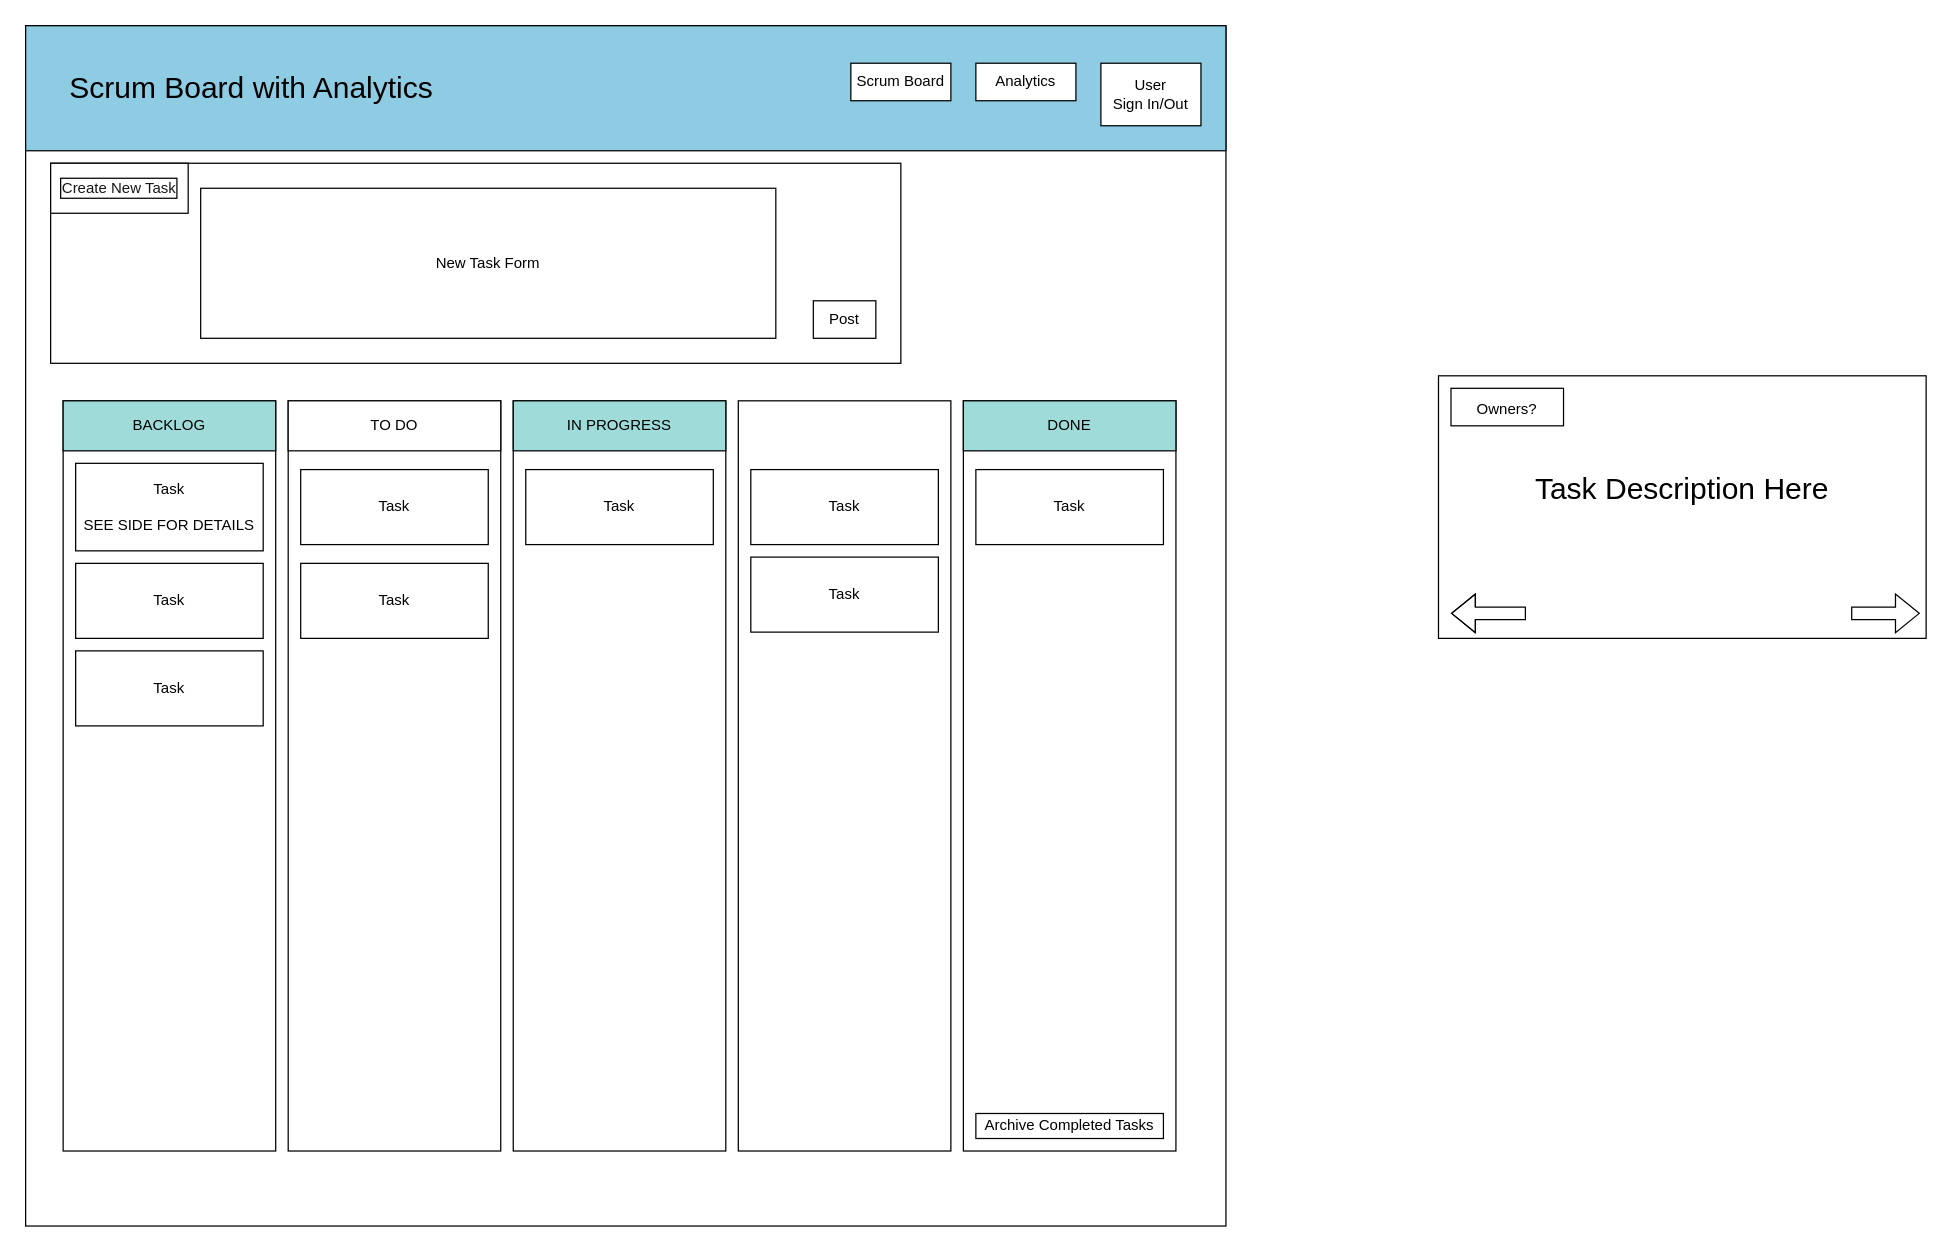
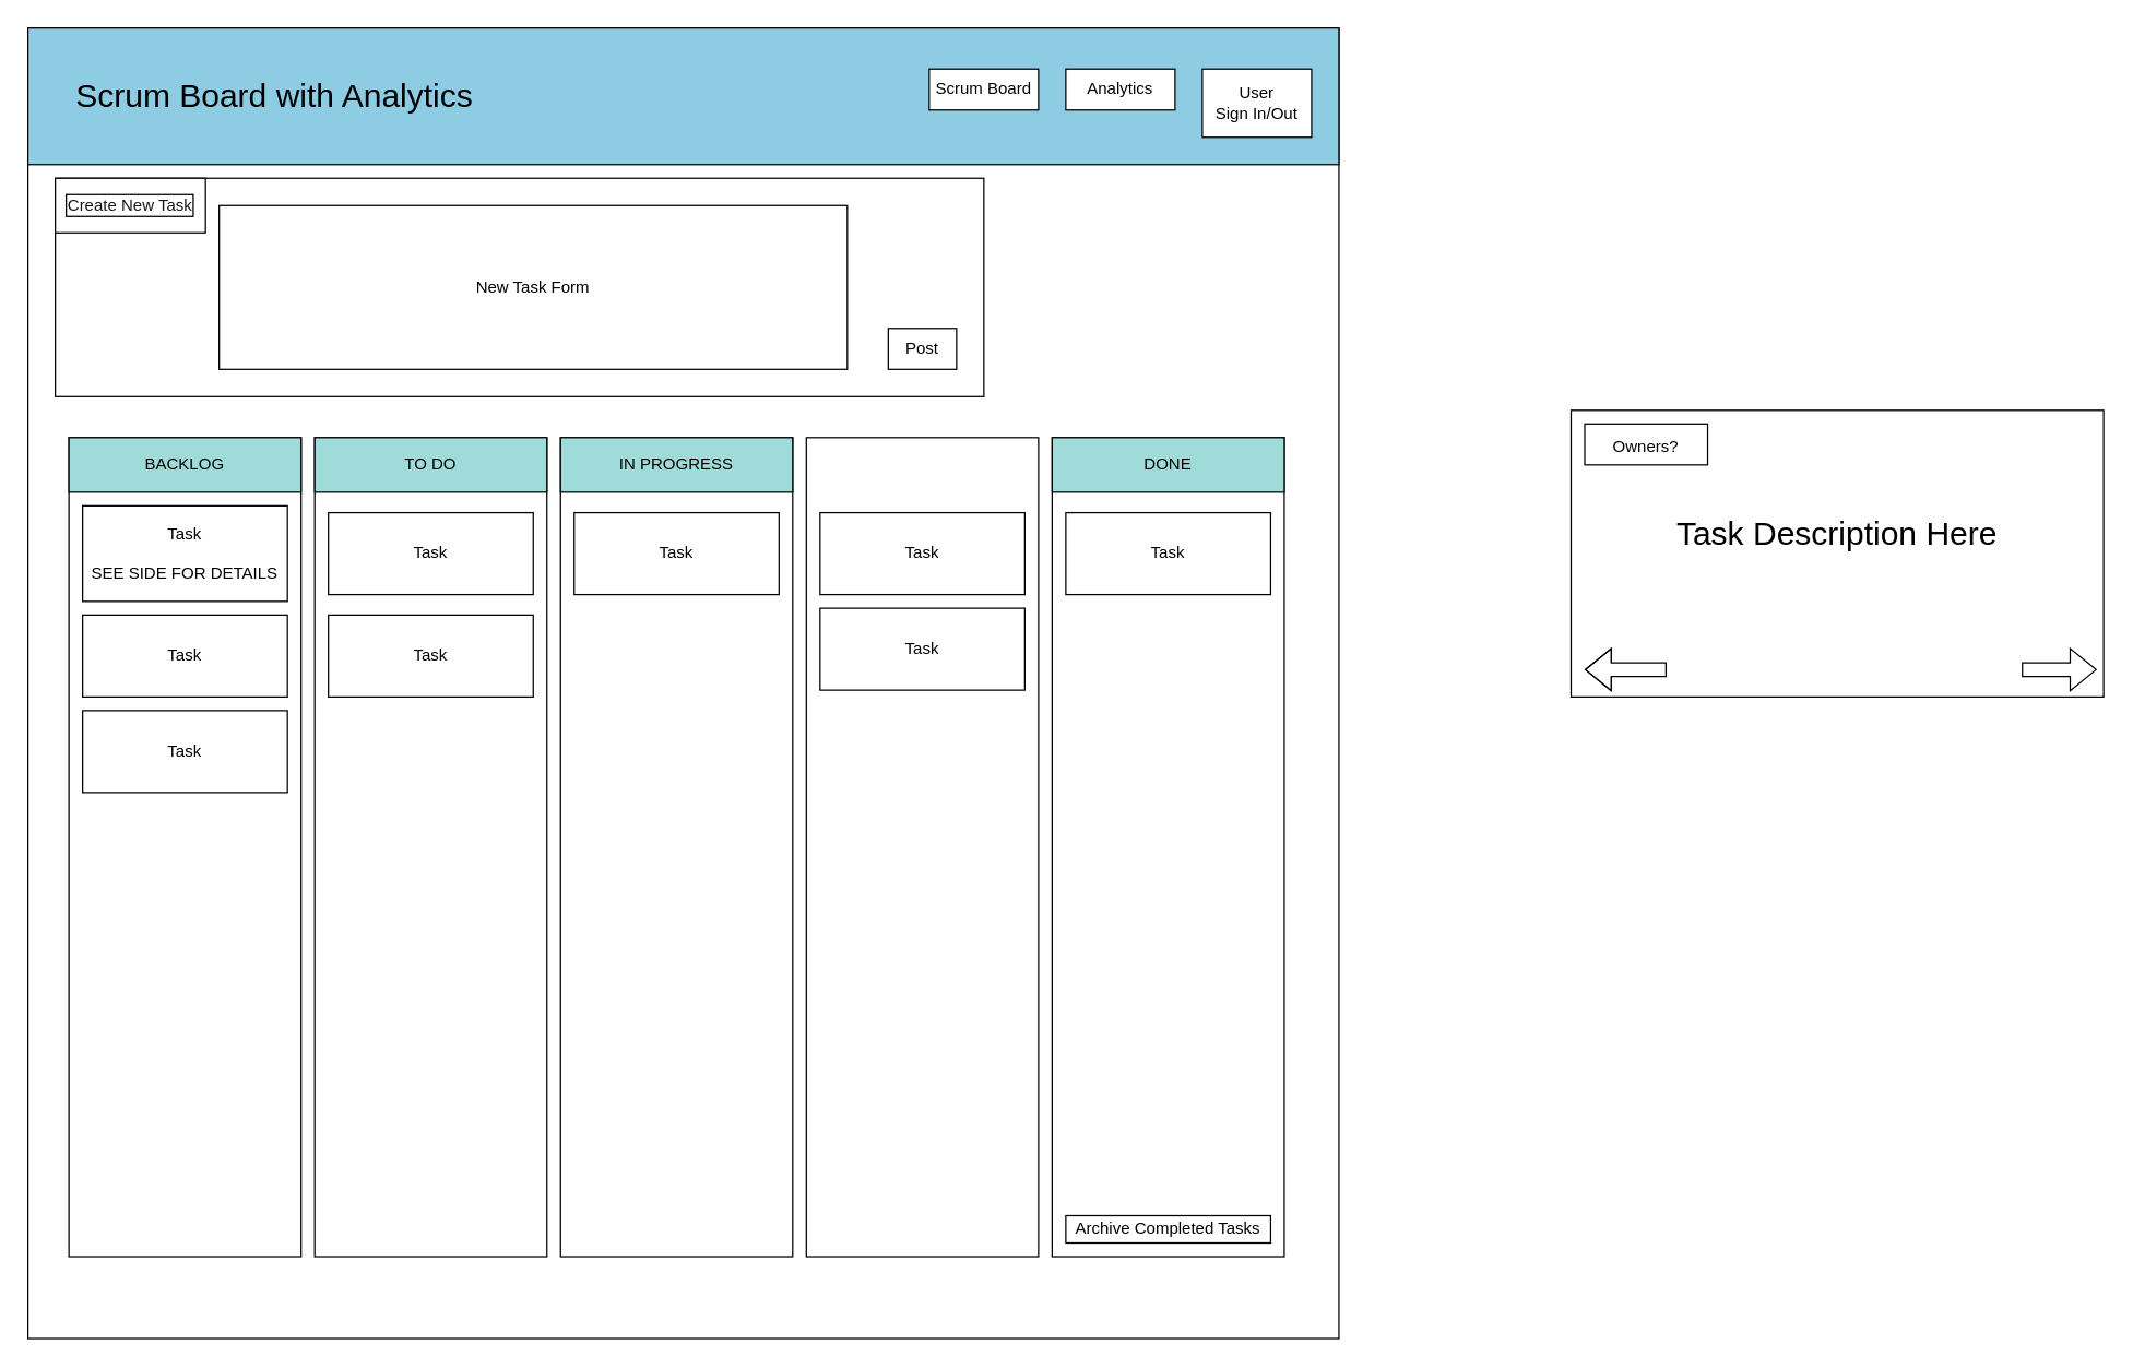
  <mxCell id="0" />
  <mxCell id="1" parent="0" />
  <mxCell id="2" value="" style="rounded=0;whiteSpace=wrap;html=1;" parent="1" vertex="1"><mxGeometry x="20" y="20" width="960" height="960" as="geometry" /></mxCell>
  <mxCell id="3" value="&lt;font style=&quot;font-size: 24px&quot;&gt;&amp;nbsp; &amp;nbsp; &amp;nbsp;Scrum Board with Analytics&lt;/font&gt;" style="rounded=0;whiteSpace=wrap;html=1;fillColor=#8DCCE3;align=left;" parent="1" vertex="1"><mxGeometry x="20" y="20" width="960" height="100" as="geometry" /></mxCell>
  <mxCell id="4" value="Scrum Board" style="rounded=0;whiteSpace=wrap;html=1;fillColor=#FFFFFF;fontColor=#000000;strokeColor=#000000;" parent="1" vertex="1"><mxGeometry x="680" y="50" width="80" height="30" as="geometry" /></mxCell>
  <mxCell id="5" value="Analytics" style="rounded=0;whiteSpace=wrap;html=1;fillColor=#FFFFFF;fontColor=#000000;shadow=0;strokeColor=#000000;" parent="1" vertex="1"><mxGeometry x="780" y="50" width="80" height="30" as="geometry" /></mxCell>
  <mxCell id="6" value="User &lt;br&gt;Sign In/Out" style="rounded=0;whiteSpace=wrap;html=1;fillColor=#FFFFFF;fontColor=#000000;strokeColor=#000000;" parent="1" vertex="1"><mxGeometry x="880" y="50" width="80" height="50" as="geometry" /></mxCell>
  <mxCell id="7" value="" style="rounded=0;whiteSpace=wrap;html=1;fontSize=12;fillColor=#FFFFFF;" parent="1" vertex="1"><mxGeometry x="40" y="130" width="680" height="160" as="geometry" /></mxCell>
  <mxCell id="8" value="Create New Task" style="rounded=0;whiteSpace=wrap;html=1;fontSize=12;fillColor=#FFFFFF;fontColor=#171717;labelBackgroundColor=none;labelBorderColor=default;strokeColor=#000000;" parent="1" vertex="1"><mxGeometry x="40" y="130" width="110" height="40" as="geometry" /></mxCell>
  <mxCell id="9" value="New Task Form" style="rounded=0;whiteSpace=wrap;html=1;fontSize=12;fillColor=#FFFFFF;fontColor=#000000;shadow=0;strokeColor=#000000;" parent="1" vertex="1"><mxGeometry x="160" y="150" width="460" height="120" as="geometry" /></mxCell>
  <mxCell id="10" value="Post" style="rounded=0;whiteSpace=wrap;html=1;fontSize=12;fillColor=#FFFFFF;fontColor=#000000;strokeColor=#000000;" parent="1" vertex="1"><mxGeometry x="650" y="240" width="50" height="30" as="geometry" /></mxCell>
  <mxCell id="11" value="" style="rounded=0;whiteSpace=wrap;html=1;fontSize=12;fillColor=#FFFFFF;" parent="1" vertex="1"><mxGeometry x="50" y="320" width="170" height="600" as="geometry" /></mxCell>
  <mxCell id="12" value="" style="rounded=0;whiteSpace=wrap;html=1;fontSize=12;fillColor=#FFFFFF;" parent="1" vertex="1"><mxGeometry x="230" y="320" width="170" height="600" as="geometry" /></mxCell>
  <mxCell id="13" value="" style="rounded=0;whiteSpace=wrap;html=1;fontSize=12;fillColor=#FFFFFF;" parent="1" vertex="1"><mxGeometry x="410" y="320" width="170" height="600" as="geometry" /></mxCell>
  <mxCell id="14" value="" style="rounded=0;whiteSpace=wrap;html=1;fontSize=12;fillColor=#FFFFFF;" parent="1" vertex="1"><mxGeometry x="770" y="320" width="170" height="600" as="geometry" /></mxCell>
  <mxCell id="15" value="" style="rounded=0;whiteSpace=wrap;html=1;fontSize=12;fillColor=#FFFFFF;" parent="1" vertex="1"><mxGeometry x="590" y="320" width="170" height="600" as="geometry" /></mxCell>
  <mxCell id="16" value="BACKLOG" style="rounded=0;whiteSpace=wrap;html=1;fontSize=12;fillColor=#9EDBD9;" parent="1" vertex="1"><mxGeometry x="50" y="320" width="170" height="40" as="geometry" /></mxCell>
- <mxCell id="17" value="TO DO" style="rounded=0;whiteSpace=wrap;html=1;fontSize=12;fillColor=#ffffff;" parent="1" vertex="1"><mxGeometry x="230" y="320" width="170" height="40" as="geometry" /></mxCell>
+ <mxCell id="17" value="TO DO" style="rounded=0;whiteSpace=wrap;html=1;fontSize=12;fillColor=#9EDBD9;" parent="1" vertex="1"><mxGeometry x="230" y="320" width="170" height="40" as="geometry" /></mxCell>
  <mxCell id="18" value="IN PROGRESS" style="rounded=0;whiteSpace=wrap;html=1;fontSize=12;fillColor=#9EDBD9;" parent="1" vertex="1"><mxGeometry x="410" y="320" width="170" height="40" as="geometry" /></mxCell>
  <mxCell id="19" value="DONE" style="rounded=0;whiteSpace=wrap;html=1;fontSize=12;fillColor=#9EDBD9;" parent="1" vertex="1"><mxGeometry x="770" y="320" width="170" height="40" as="geometry" /></mxCell>
  <mxCell id="20" value="Archive Completed Tasks" style="rounded=0;whiteSpace=wrap;html=1;fontSize=12;fillColor=#FFFFFF;" parent="1" vertex="1"><mxGeometry x="780" y="890" width="150" height="20" as="geometry" /></mxCell>
  <mxCell id="21" value="Task&lt;br&gt;&lt;br&gt;SEE SIDE FOR DETAILS" style="rounded=0;whiteSpace=wrap;html=1;fontSize=12;fillColor=#FFFFFF;fontColor=#000000;strokeColor=#000000;" parent="1" vertex="1"><mxGeometry x="60" y="370" width="150" height="70" as="geometry" /></mxCell>
  <mxCell id="22" value="Task" style="rounded=0;whiteSpace=wrap;html=1;fontSize=12;fillColor=#FFFFFF;fontColor=#000000;strokeColor=#000000;" parent="1" vertex="1"><mxGeometry x="60" y="450" width="150" height="60" as="geometry" /></mxCell>
  <mxCell id="23" value="&lt;font style=&quot;font-size: 24px&quot;&gt;Task Description Here&lt;br&gt;&lt;br&gt;&lt;/font&gt;" style="rounded=0;whiteSpace=wrap;html=1;fontSize=12;fillColor=#FFFFFF;align=center;fontColor=#000000;" parent="1" vertex="1"><mxGeometry x="1150" y="300" width="390" height="210" as="geometry" /></mxCell>
  <mxCell id="24" value="" style="shape=flexArrow;endArrow=classic;html=1;rounded=0;fontSize=18;strokeColor=#000000;" parent="1" edge="1"><mxGeometry width="50" height="50" relative="1" as="geometry"><mxPoint x="1220" y="490" as="sourcePoint" /><mxPoint x="1160" y="490" as="targetPoint" /><Array as="points"><mxPoint x="1180" y="490" /></Array></mxGeometry></mxCell>
  <mxCell id="25" value="" style="shape=flexArrow;endArrow=classic;html=1;rounded=0;fontSize=18;strokeColor=#000000;" parent="1" edge="1"><mxGeometry width="50" height="50" relative="1" as="geometry"><mxPoint x="1480" y="490" as="sourcePoint" /><mxPoint x="1535" y="490" as="targetPoint" /></mxGeometry></mxCell>
  <mxCell id="26" value="&lt;font style=&quot;font-size: 12px&quot;&gt;Owners?&lt;/font&gt;" style="rounded=0;whiteSpace=wrap;html=1;fontSize=18;fillColor=#FFFFFF;fontColor=#000000;strokeColor=#000000;" parent="1" vertex="1"><mxGeometry x="1160" y="310" width="90" height="30" as="geometry" /></mxCell>
  <mxCell id="27" value="Task" style="rounded=0;whiteSpace=wrap;html=1;fontSize=12;fillColor=#FFFFFF;fontColor=#000000;strokeColor=#000000;" vertex="1" parent="1"><mxGeometry x="60" y="520" width="150" height="60" as="geometry" /></mxCell>
  <mxCell id="28" value="Task" style="rounded=0;whiteSpace=wrap;html=1;fontSize=12;fillColor=#FFFFFF;fontColor=#000000;strokeColor=#000000;" vertex="1" parent="1"><mxGeometry x="240" y="450" width="150" height="60" as="geometry" /></mxCell>
  <mxCell id="29" value="Task" style="rounded=0;whiteSpace=wrap;html=1;fontSize=12;fillColor=#FFFFFF;fontColor=#000000;strokeColor=#000000;" vertex="1" parent="1"><mxGeometry x="420" y="375" width="150" height="60" as="geometry" /></mxCell>
  <mxCell id="30" value="Task" style="rounded=0;whiteSpace=wrap;html=1;fontSize=12;fillColor=#FFFFFF;fontColor=#000000;strokeColor=#000000;" vertex="1" parent="1"><mxGeometry x="240" y="375" width="150" height="60" as="geometry" /></mxCell>
  <mxCell id="31" value="Task" style="rounded=0;whiteSpace=wrap;html=1;fontSize=12;fillColor=#FFFFFF;fontColor=#000000;strokeColor=#000000;" vertex="1" parent="1"><mxGeometry x="780" y="375" width="150" height="60" as="geometry" /></mxCell>
  <mxCell id="32" value="Task" style="rounded=0;whiteSpace=wrap;html=1;fontSize=12;fillColor=#FFFFFF;fontColor=#000000;strokeColor=#000000;" vertex="1" parent="1"><mxGeometry x="600" y="445" width="150" height="60" as="geometry" /></mxCell>
  <mxCell id="33" value="Task" style="rounded=0;whiteSpace=wrap;html=1;fontSize=12;fillColor=#FFFFFF;fontColor=#000000;strokeColor=#000000;" vertex="1" parent="1"><mxGeometry x="600" y="375" width="150" height="60" as="geometry" /></mxCell>
